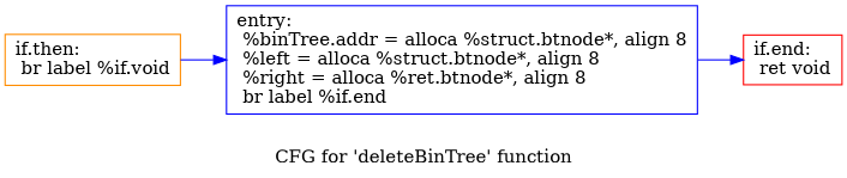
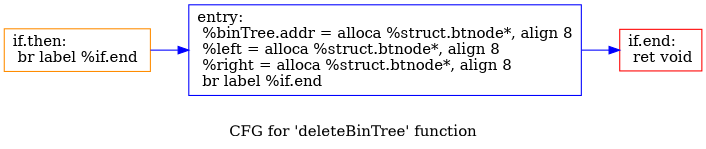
  digraph {
    label="CFG for 'deleteBinTree' function"
    rankdir=LR
    node [shape=record]
    edge [color=blue]
-   n1 [color=blue label="{entry:\l  %binTree.addr = alloca %struct.btnode*, align 8\l  %left = alloca %struct.btnode*, align 8\l  %right = alloca %ret.btnode*, align 8\l  br label %if.end\l}"]
+   n1 [color=blue label="{entry:\l  %binTree.addr = alloca %struct.btnode*, align 8\l  %left = alloca %struct.btnode*, align 8\l  %right = alloca %struct.btnode*, align 8\l  br label %if.end\l}"]
    n2 [color=red label="{if.end:                                           \l  ret void\l}"]
-   n3 [color=darkorange label="{if.then:                                          \l  br label %if.void\l}"]
+   n3 [color=darkorange label="{if.then:                                          \l  br label %if.end\l}"]
    n1 -> n2
    n3 -> n1
  }
